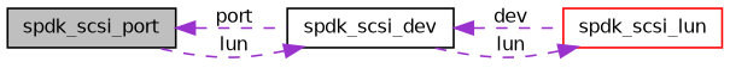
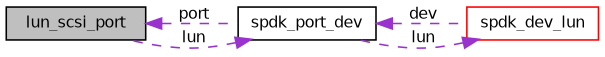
  digraph {
    rankdir=LR
    node [color=black fillcolor=white fontname=Helvetica fontsize=10 shape=record style=filled]
    edge [color=darkorchid3 dir=back fontname=Helvetica fontsize=10 labelfontname=Helvetica labelfontsize=10 style=dashed]
-   n1 [fillcolor=grey75 fontcolor=black height=0.2 label=spdk_scsi_port width=0.4]
-   n2 [height=0.2 label=spdk_scsi_dev width=0.4]
-   n3 [color=red height=0.2 label=spdk_scsi_lun width=0.4]
+   n1 [fillcolor=grey75 fontcolor=black height=0.2 label=lun_scsi_port width=0.4]
+   n2 [height=0.2 label=spdk_port_dev width=0.4]
+   n3 [color=red height=0.2 label=spdk_dev_lun width=0.4]
    n1 -> n2 [label=" port"]
    n2 -> n1 [label=" lun"]
    n2 -> n3 [label=" dev"]
    n3 -> n2 [label=" lun"]
  }
